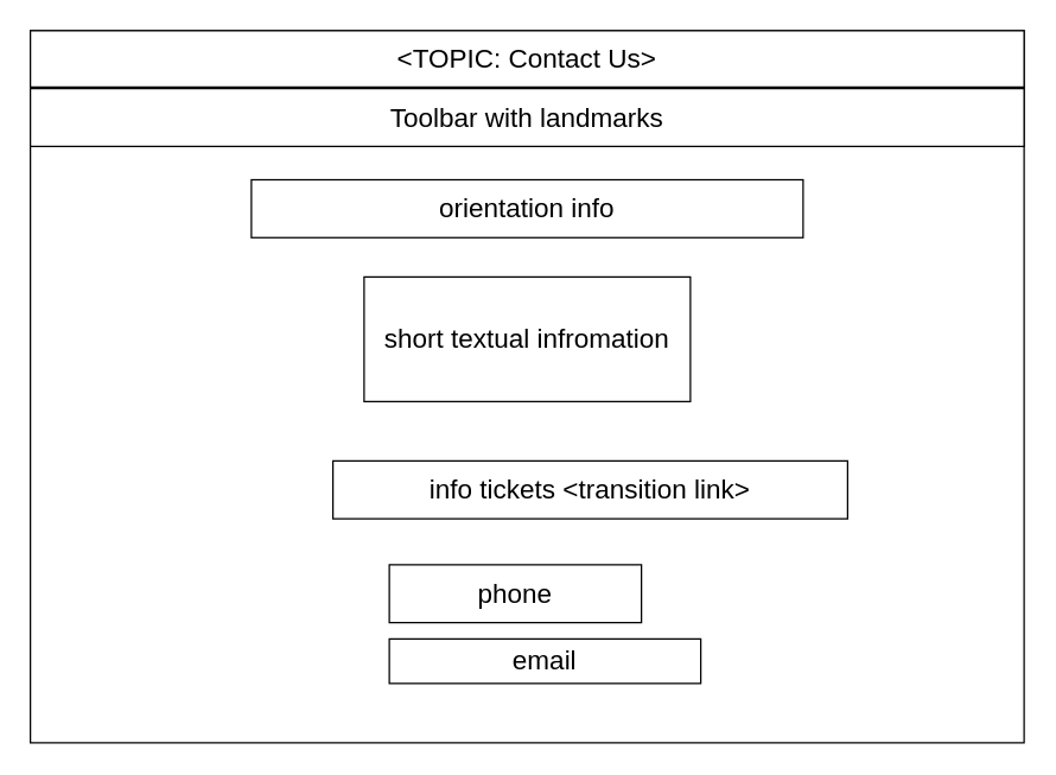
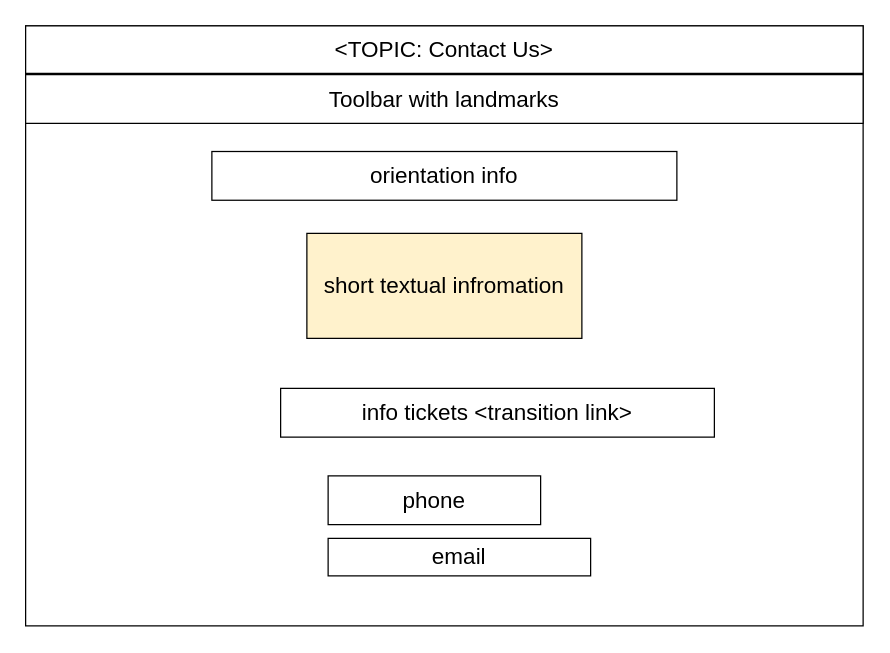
  <mxCell id="0" />
  <mxCell id="1" parent="0" />
  <mxCell id="2" value="" style="rounded=0;whiteSpace=wrap;html=1;" parent="1" vertex="1"><mxGeometry x="20" y="20" width="670" height="480" as="geometry" /></mxCell>
  <mxCell id="3" value="&lt;div style=&quot;text-align: left ; font-size: 18px&quot;&gt;&lt;span&gt;&amp;lt;TOPIC: Contact Us&amp;gt;&lt;/span&gt;&lt;br&gt;&lt;/div&gt;" style="rounded=0;whiteSpace=wrap;html=1;fontSize=18;" parent="1" vertex="1"><mxGeometry x="20" y="20" width="670" height="38" as="geometry" /></mxCell>
  <mxCell id="4" value="Toolbar with landmarks" style="rounded=0;whiteSpace=wrap;html=1;fontSize=18;" parent="1" vertex="1"><mxGeometry x="20" y="59" width="670" height="39" as="geometry" /></mxCell>
  <mxCell id="5" value="orientation info" style="rounded=0;whiteSpace=wrap;html=1;fontSize=18;" parent="1" vertex="1"><mxGeometry x="169" y="120.5" width="372" height="39" as="geometry" /></mxCell>
  <mxCell id="6" value="phone" style="rounded=0;whiteSpace=wrap;html=1;fontSize=18;" parent="1" vertex="1"><mxGeometry x="262" y="380" width="170" height="39" as="geometry" /></mxCell>
  <mxCell id="7" value="email" style="rounded=0;whiteSpace=wrap;html=1;fontSize=18;" parent="1" vertex="1"><mxGeometry x="262" y="430" width="210" height="30" as="geometry" /></mxCell>
- <mxCell id="8" value="short textual infromation" style="rounded=0;whiteSpace=wrap;html=1;fontSize=18;" parent="1" vertex="1"><mxGeometry x="245" y="186" width="220" height="84" as="geometry" /></mxCell>
+ <mxCell id="8" value="short textual infromation" style="rounded=0;whiteSpace=wrap;html=1;fontSize=18;fillColor=#fff2cc;" parent="1" vertex="1"><mxGeometry x="245" y="186" width="220" height="84" as="geometry" /></mxCell>
  <mxCell id="9" value="info tickets &amp;lt;transition link&amp;gt;" style="rounded=0;whiteSpace=wrap;html=1;fontSize=18;" parent="1" vertex="1"><mxGeometry x="224" y="310" width="347" height="39" as="geometry" /></mxCell>
